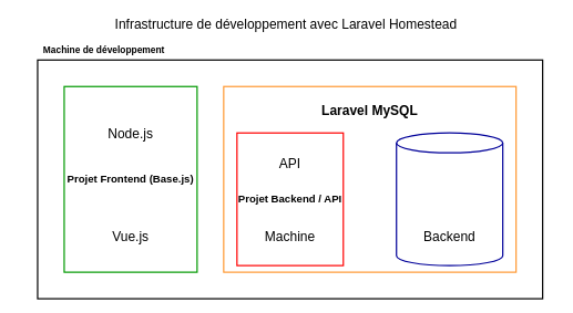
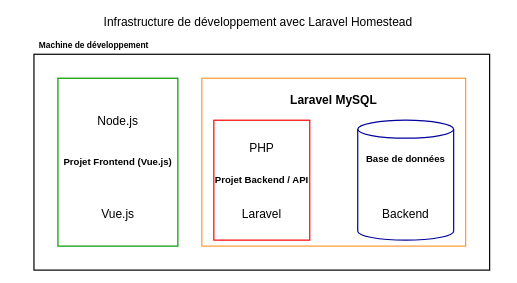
  <mxCell id="0" />
  <mxCell id="1" parent="0" />
  <mxCell id="2" value="" style="rounded=0;whiteSpace=wrap;html=1;fontSize=14;strokeWidth=2;fillColor=none;strokeColor=#FF9933;" parent="1" vertex="1"><mxGeometry x="336" y="130" width="440" height="280" as="geometry" /></mxCell>
  <mxCell id="3" value="Infrastructure de développement avec Laravel Homestead" style="text;html=1;strokeColor=none;fillColor=none;align=center;verticalAlign=middle;whiteSpace=wrap;rounded=0;fontSize=20;" parent="1" vertex="1"><mxGeometry x="20" width="820" height="30" as="geometry" y="20" /></mxCell>
  <mxCell id="4" value="" style="rounded=0;whiteSpace=wrap;html=1;fillColor=none;strokeWidth=2;" parent="1" vertex="1"><mxGeometry x="56" y="90" width="760" height="360" as="geometry" /></mxCell>
  <mxCell id="5" value="&lt;span style=&quot;font-size: 14px;&quot;&gt;Machine de développement&lt;/span&gt;" style="text;html=1;strokeColor=none;fillColor=none;align=center;verticalAlign=middle;whiteSpace=wrap;rounded=0;fontStyle=1;fontSize=14;" parent="1" vertex="1"><mxGeometry x="56" y="60" width="200" height="30" as="geometry" /></mxCell>
- <mxCell id="6" value="&lt;font style=&quot;font-size: 16px;&quot;&gt;Projet Frontend (Base.js)&lt;/font&gt;" style="rounded=0;whiteSpace=wrap;html=1;strokeWidth=2;fillColor=none;fontSize=16;fontStyle=1;strokeColor=#009900;" parent="1" vertex="1"><mxGeometry x="96" y="130" width="200" height="280" as="geometry" /></mxCell>
+ <mxCell id="6" value="&lt;font style=&quot;font-size: 16px;&quot;&gt;Projet Frontend (Vue.js)&lt;/font&gt;" style="rounded=0;whiteSpace=wrap;html=1;strokeWidth=2;fillColor=none;fontSize=16;fontStyle=1;strokeColor=#009900;" parent="1" vertex="1"><mxGeometry x="96" y="130" width="200" height="280" as="geometry" /></mxCell>
  <mxCell id="7" value="Projet Backend / API" style="rounded=0;whiteSpace=wrap;html=1;strokeWidth=2;fillColor=none;fontSize=16;fontStyle=1;strokeColor=#FF0000;" parent="1" vertex="1"><mxGeometry x="356" y="200" width="160" height="200" as="geometry" /></mxCell>
  <mxCell id="8" value="" style="shape=cylinder3;whiteSpace=wrap;html=1;boundedLbl=1;backgroundOutline=1;size=15;strokeWidth=2;fillColor=none;fontSize=16;fontStyle=1;strokeColor=#000099;" parent="1" vertex="1"><mxGeometry x="596" y="200" width="160" height="200" as="geometry" /></mxCell>
+ <mxCell id="9" value="Base de données" style="text;html=1;strokeColor=none;fillColor=none;align=center;verticalAlign=middle;whiteSpace=wrap;rounded=0;fontSize=16;fontStyle=1" parent="1" vertex="1"><mxGeometry x="596" y="250" width="160" height="30" as="geometry" /></mxCell>
  <mxCell id="10" value="Laravel MySQL" style="text;html=1;strokeColor=none;fillColor=none;align=center;verticalAlign=middle;whiteSpace=wrap;rounded=0;fontSize=20;fontStyle=1" vertex="1" parent="1"><mxGeometry x="336" y="150" width="440" height="30" as="geometry" /></mxCell>
  <mxCell id="11" value="Node.js" style="text;html=1;strokeColor=none;fillColor=none;align=center;verticalAlign=middle;whiteSpace=wrap;rounded=0;fontSize=20;" vertex="1" parent="1"><mxGeometry x="96" y="185" width="200" height="30" as="geometry" /></mxCell>
  <mxCell id="12" value="Vue.js" style="text;html=1;strokeColor=none;fillColor=none;align=center;verticalAlign=middle;whiteSpace=wrap;rounded=0;fontSize=20;" vertex="1" parent="1"><mxGeometry x="96" y="340" width="200" height="30" as="geometry" /></mxCell>
- <mxCell id="13" value="API" style="text;html=1;strokeColor=none;fillColor=none;align=center;verticalAlign=middle;whiteSpace=wrap;rounded=0;fontSize=20;" vertex="1" parent="1"><mxGeometry x="356" y="230" width="160" height="30" as="geometry" /></mxCell>
- <mxCell id="14" value="Machine" style="text;html=1;strokeColor=none;fillColor=none;align=center;verticalAlign=middle;whiteSpace=wrap;rounded=0;fontSize=20;" vertex="1" parent="1"><mxGeometry x="356" y="340" width="160" height="30" as="geometry" /></mxCell>
+ <mxCell id="13" value="PHP" style="text;html=1;strokeColor=none;fillColor=none;align=center;verticalAlign=middle;whiteSpace=wrap;rounded=0;fontSize=20;" vertex="1" parent="1"><mxGeometry x="356" y="230" width="160" height="30" as="geometry" /></mxCell>
+ <mxCell id="14" value="Laravel" style="text;html=1;strokeColor=none;fillColor=none;align=center;verticalAlign=middle;whiteSpace=wrap;rounded=0;fontSize=20;" vertex="1" parent="1"><mxGeometry x="356" y="340" width="160" height="30" as="geometry" /></mxCell>
  <mxCell id="15" value="Backend" style="text;html=1;strokeColor=none;fillColor=none;align=center;verticalAlign=middle;whiteSpace=wrap;rounded=0;fontSize=20;" vertex="1" parent="1"><mxGeometry x="596" y="340" width="160" height="30" as="geometry" /></mxCell>
